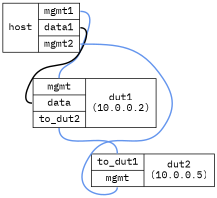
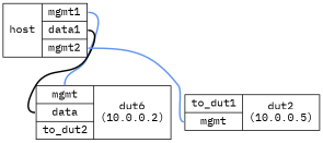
  graph {
    fontname="IBM Plex Mono"
    node [fontname="IBM Plex Mono" kind=infix shape=record]
    edge [color=cornflowerblue fontname="IBM Plex Mono" headport=mgmt penwidth=2]
    n1 [kind=controller label="host | { <mgmt1> mgmt1 | <data1> data1 | <mgmt2> mgmt2 }"]
-   n2 [label="{ <mgmt> mgmt | <data> data | <to_dut2> to_dut2} | dut1\n(10.0.0.2) "]
+   n2 [label="{ <mgmt> mgmt | <data> data | <to_dut2> to_dut2} | dut6\n(10.0.0.2) "]
    n3 [label="{ <to_dut1> to_dut1 | <mgmt> mgmt } | dut2\n(10.0.0.5)"]
    n1 -- n2 [kind=mgmt tailport=mgmt1]
    n1 -- n2 [color=black headport=data tailport=data1]
    n1 -- n3 [kind=mgmt tailport=mgmt2]
-   n2 -- n3 [headport=to_dut1 tailport=to_dut2]
  }
